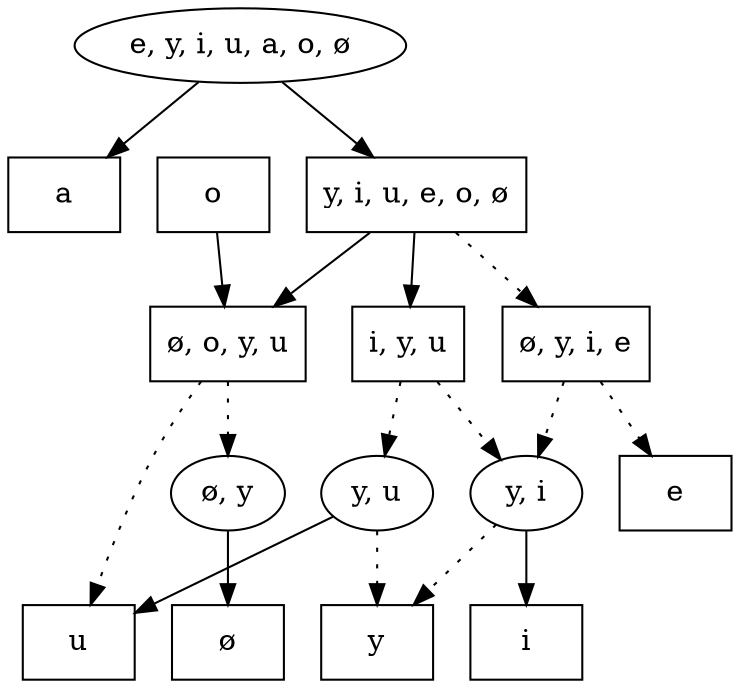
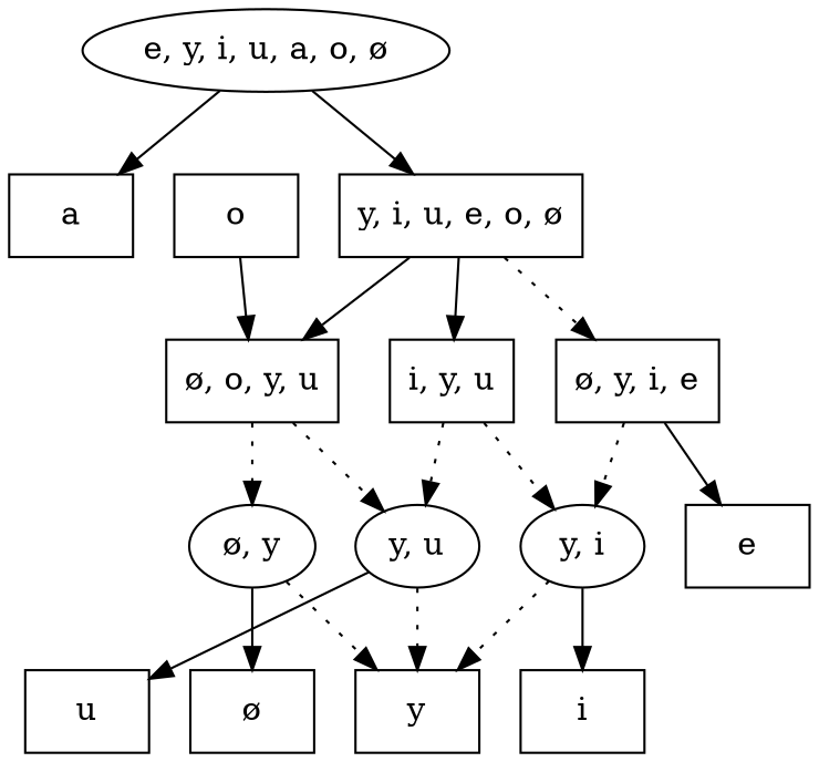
  digraph {
    node [shape=box]
    n1 [label="e, y, i, u, a, o, ø" shape=""]
    n2 [label="y, i, u, e, o, ø"]
    n3 [label=a]
    n4 [label="ø, y, i, e"]
    n5 [label="ø, o, y, u"]
    n6 [label="i, y, u"]
    n7 [label=e]
    n8 [label="y, i" shape=""]
    n9 [label="ø, y" shape=""]
    n10 [label="y, u" shape=""]
    n11 [label=y]
    n12 [label="ø"]
    n13 [label=i]
    n14 [label=o]
    n15 [label=u]
    n1 -> n2
    n1 -> n3
    n2 -> n4 [style=dotted]
    n2 -> n5
    n2 -> n6
-   n4 -> n7 [style=dotted]
+   n4 -> n7
    n4 -> n8 [style=dotted]
    n5 -> n9 [style=dotted]
-   n5 -> n15 [style=dotted]
+   n5 -> n10 [style=dotted]
    n6 -> n8 [style=dotted]
    n6 -> n10 [style=dotted]
    n8 -> n11 [style=dotted]
    n8 -> n13
+   n9 -> n11 [style=dotted]
    n9 -> n12
    n10 -> n11 [style=dotted]
    n10 -> n15
    n14 -> n5
  }
